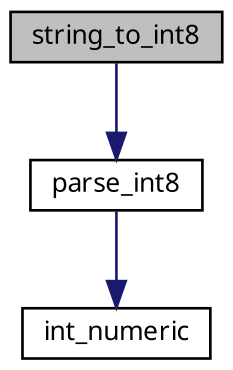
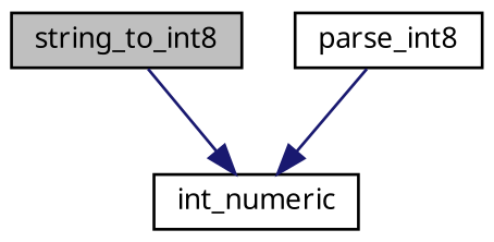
  digraph {
    fontname="Noto Sans"
    rankdir=TB
    node [color=black fillcolor=white fontname="Noto Sans" fontsize=10 shape=record style=filled]
    edge [color=midnightblue fontname="Noto Sans" fontsize=10 labelfontname=Helvetica labelfontsize=10 style=solid]
    n1 [fillcolor=grey75 fontcolor=black height=0.2 label=string_to_int8 width=0.4]
    n2 [height=0.2 label=parse_int8 width=0.4]
    n3 [height=0.2 label=int_numeric width=0.4]
-   n1 -> n2
+   n1 -> n3
    n2 -> n3
  }
